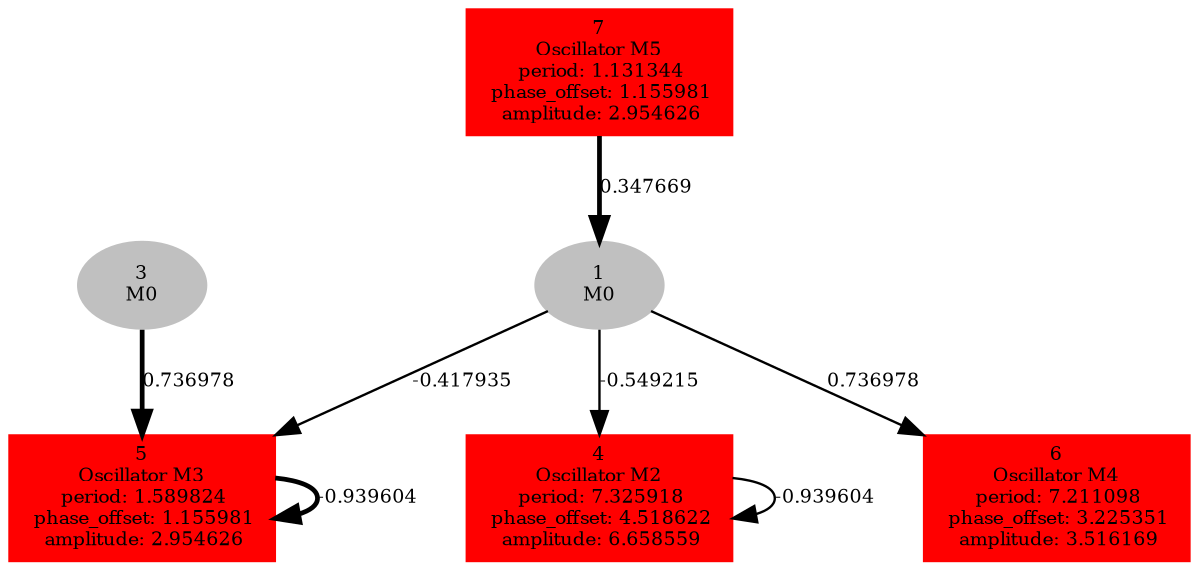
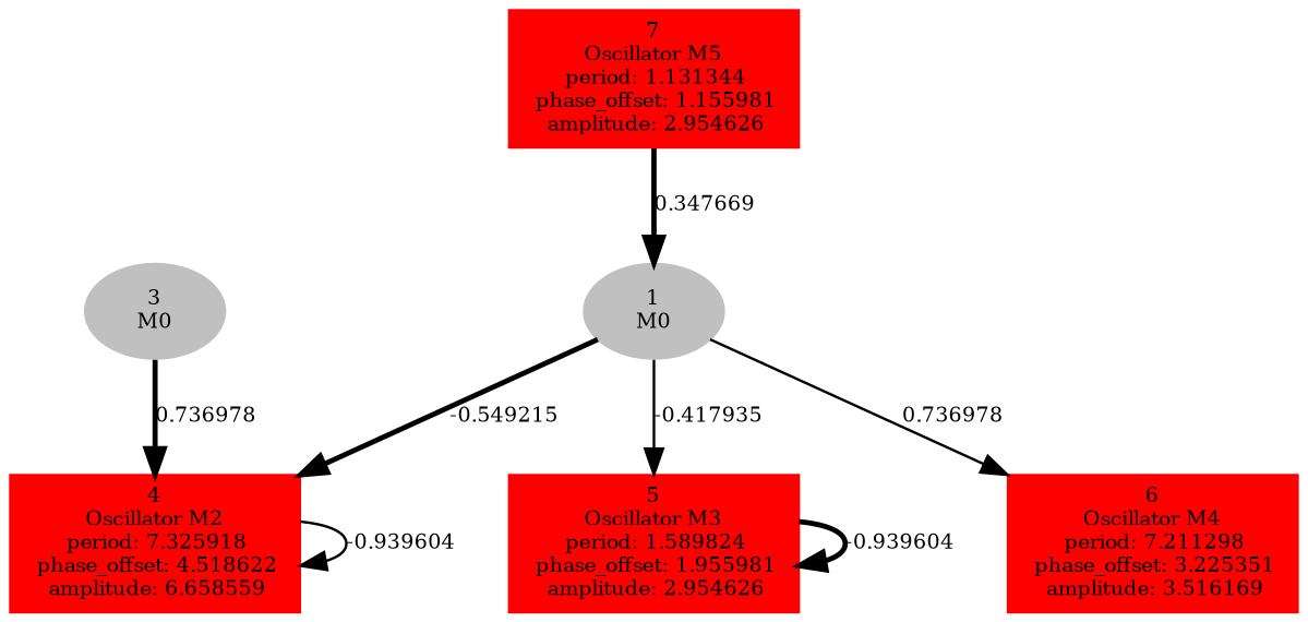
  digraph {
    forcelabels=true
    node [color=red fontsize=8 style=filled shape=box]
    edge [fontsize=8 style=bold]
    n1 [color=grey label=<1<BR/>M0> shape=""]
    n2 [label=<4<BR />Oscillator M2<BR /> period: 7.325918<BR /> phase_offset: 4.518622<BR /> amplitude: 6.658559>]
-   n3 [label=<5<BR />Oscillator M3<BR /> period: 1.589824<BR /> phase_offset: 1.155981<BR /> amplitude: 2.954626>]
-   n4 [label=<6<BR />Oscillator M4<BR /> period: 7.211098<BR /> phase_offset: 3.225351<BR /> amplitude: 3.516169>]
+   n3 [label=<5<BR />Oscillator M3<BR /> period: 1.589824<BR /> phase_offset: 1.955981<BR /> amplitude: 2.954626>]
+   n4 [label=<6<BR />Oscillator M4<BR /> period: 7.211298<BR /> phase_offset: 3.225351<BR /> amplitude: 3.516169>]
    n5 [label=<7<BR />Oscillator M5<BR /> period: 1.131344<BR /> phase_offset: 1.155981<BR /> amplitude: 2.954626>]
    n6 [color=grey label=<3<BR/>M0> shape=""]
-   n1 -> n2 [label="-0.549215 " style=solid]
+   n1 -> n2 [label="-0.549215 "]
    n1 -> n3 [label="-0.417935 " style=solid]
    n1 -> n4 [label="0.736978 " style=solid]
    n2 -> n2 [label="-0.939604 " style=solid]
    n3 -> n3 [label="-0.939604 "]
    n5 -> n1 [label="0.347669 "]
-   n6 -> n3 [label="0.736978 "]
+   n6 -> n2 [label="0.736978 "]
  }
